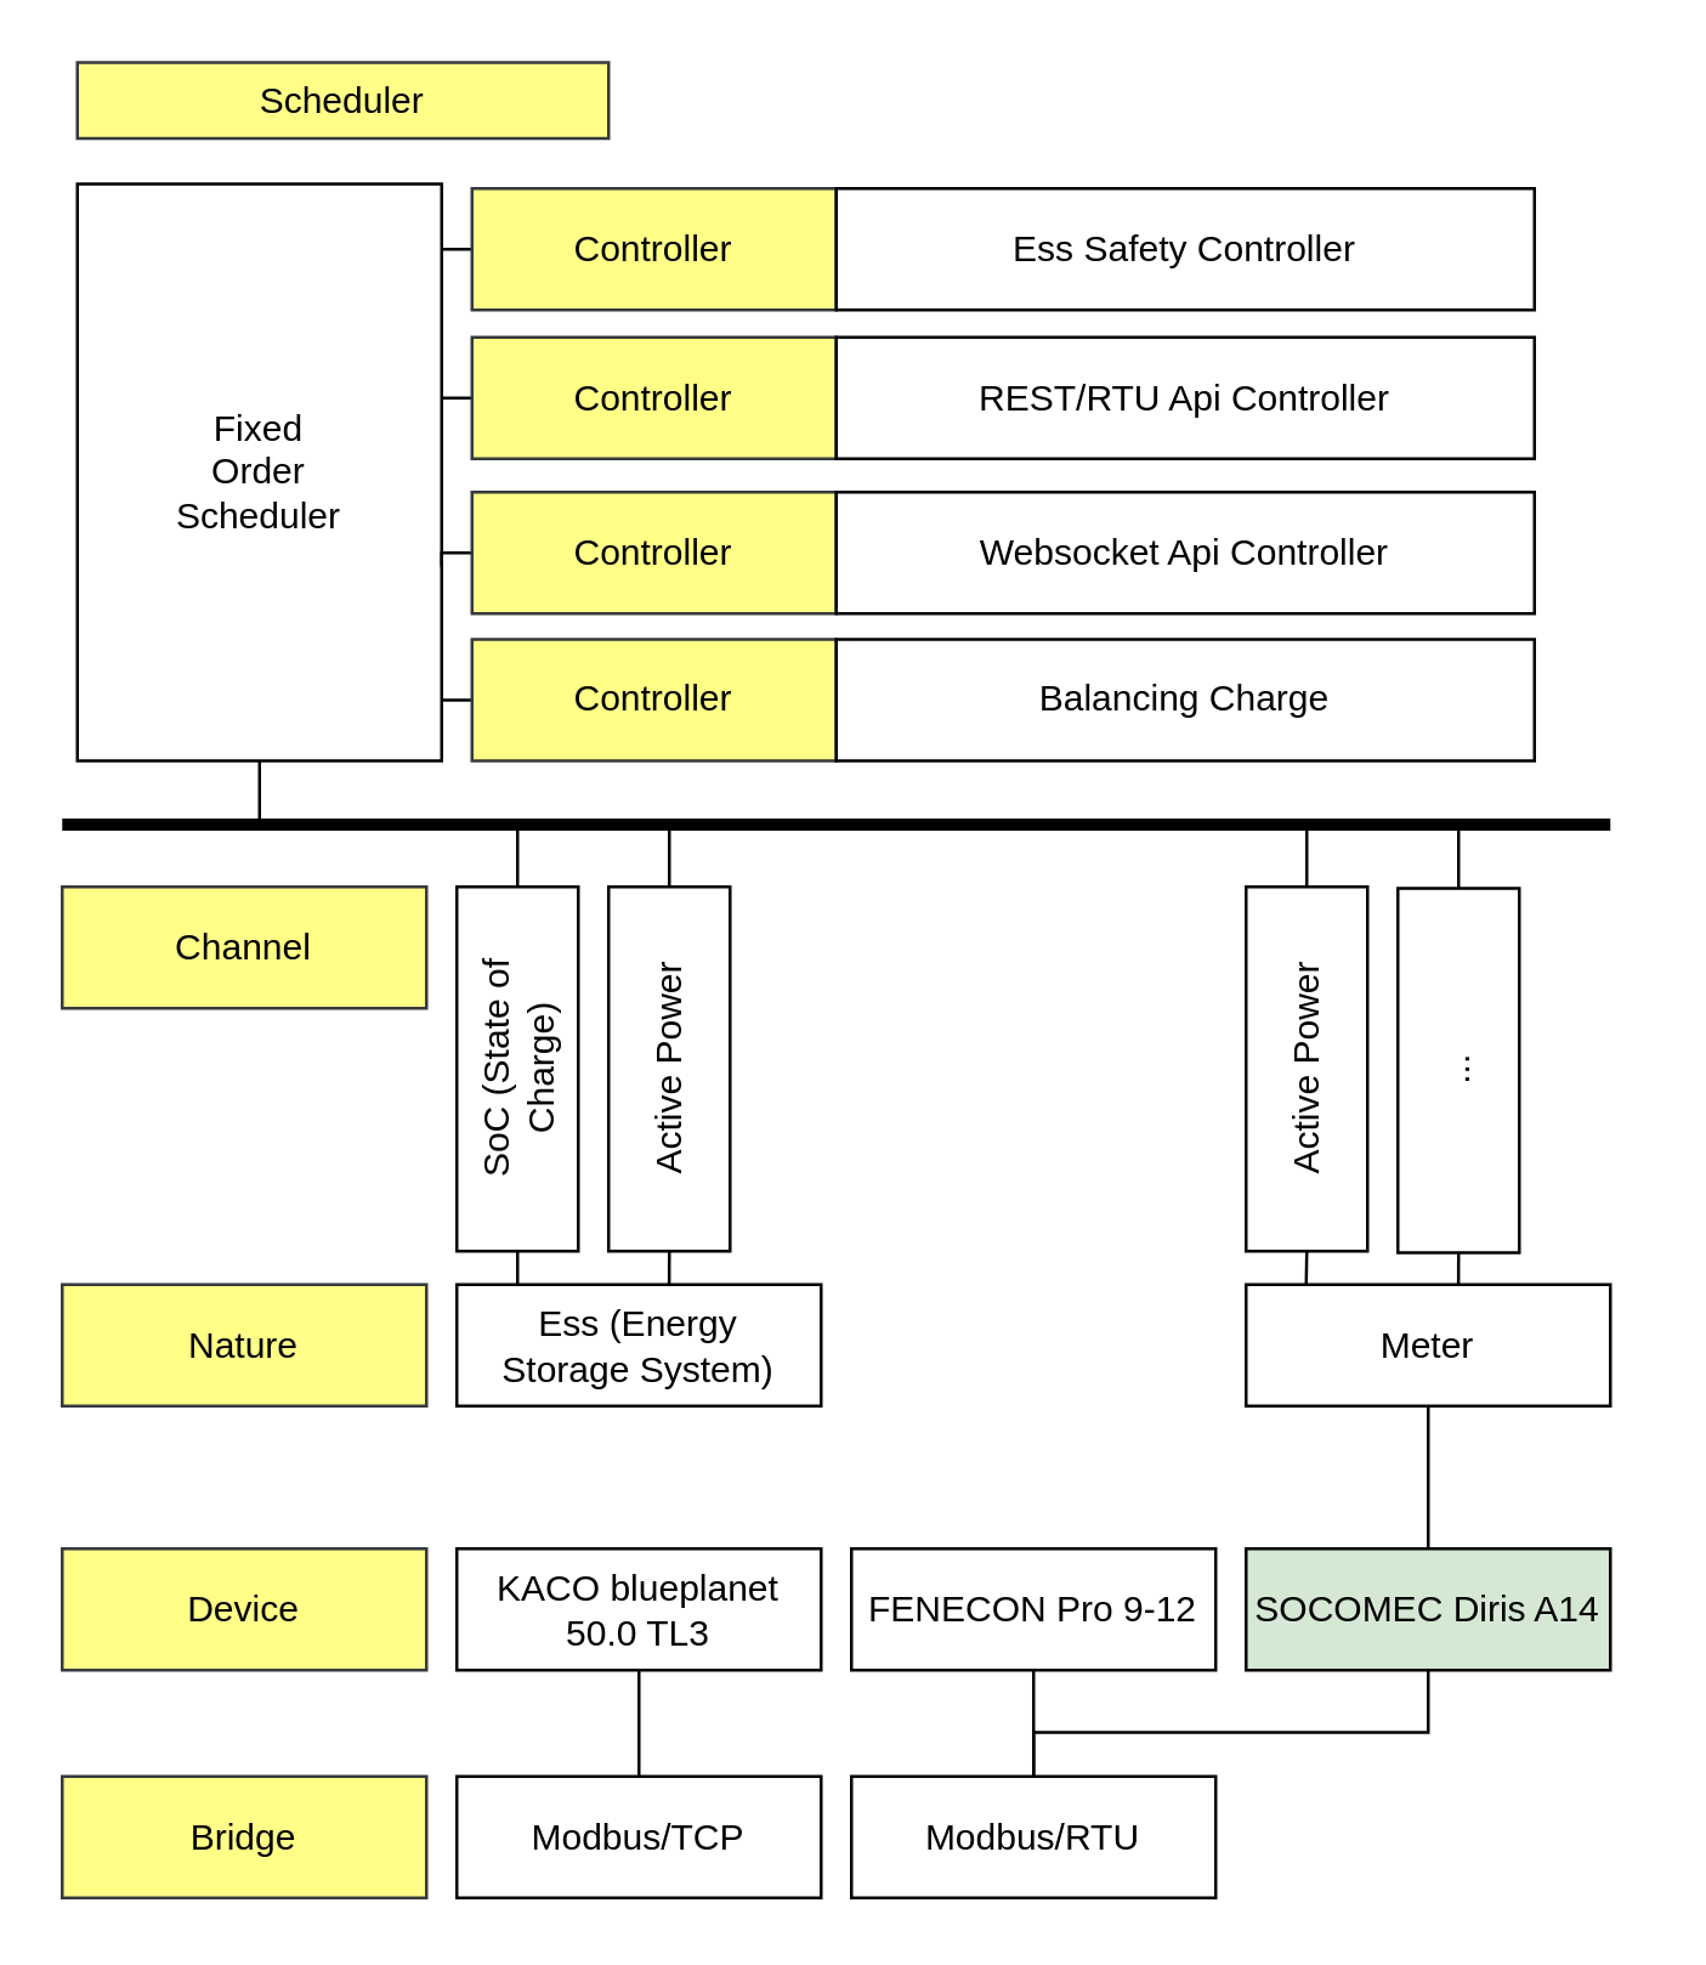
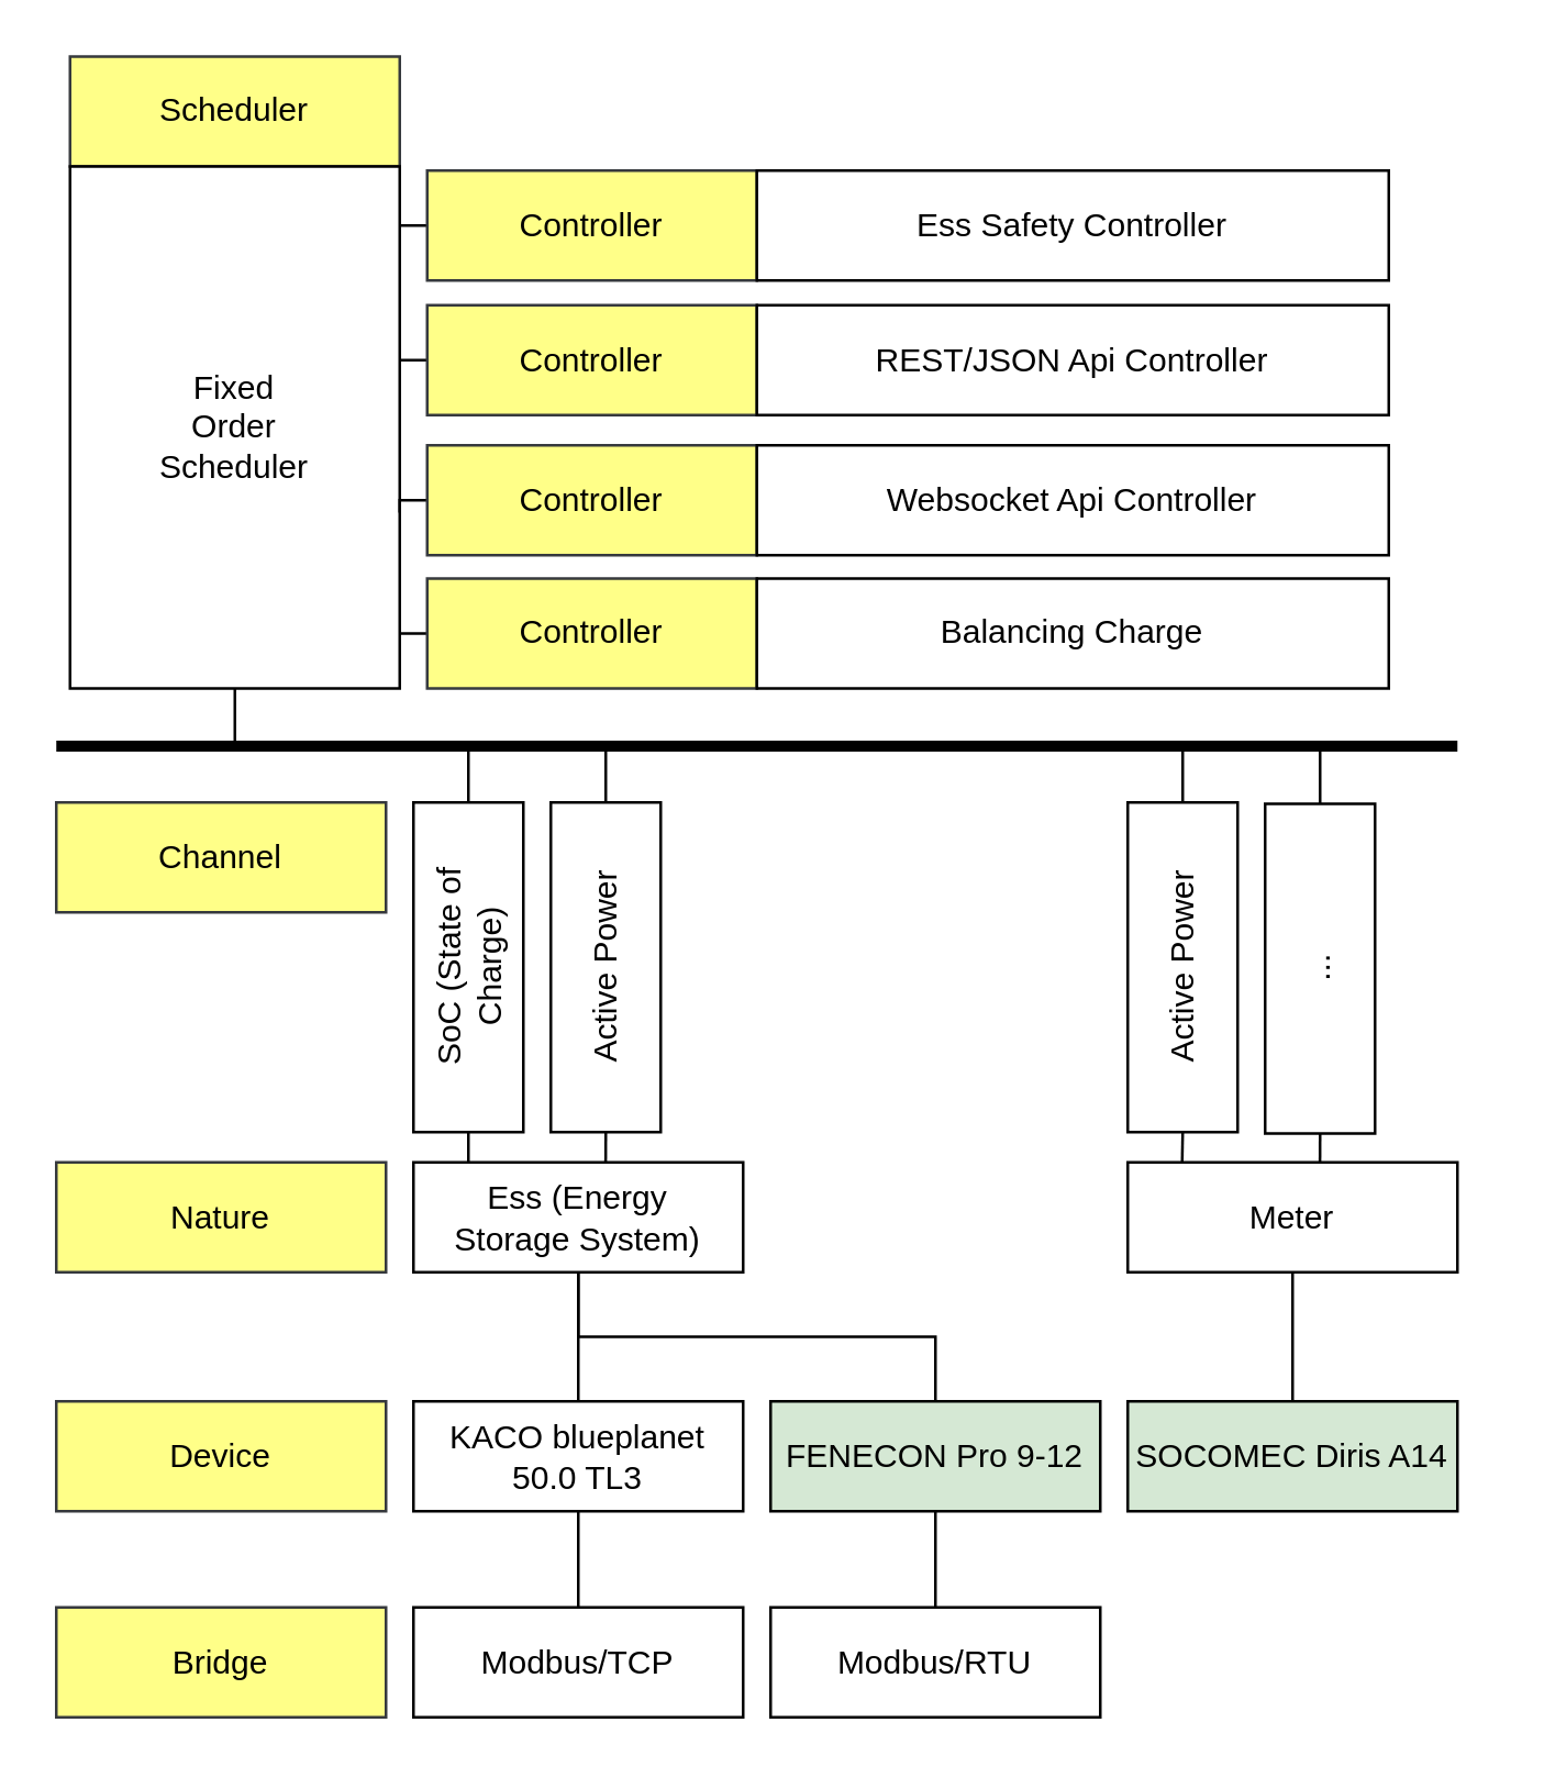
  <mxCell id="0" />
  <mxCell id="1" parent="0" />
- <mxCell id="2" value="Scheduler" style="rounded=0;whiteSpace=wrap;html=1;strokeColor=#36393d;fillColor=#ffff88;fontColor=#000000;" vertex="1" parent="1"><mxGeometry x="25" y="20" width="175" height="25" as="geometry" /></mxCell>
+ <mxCell id="2" value="Scheduler" style="rounded=0;whiteSpace=wrap;html=1;strokeColor=#36393d;fillColor=#ffff88;fontColor=#000000;" vertex="1" parent="1"><mxGeometry x="25" y="20" width="120" height="40" as="geometry" /></mxCell>
  <mxCell id="3" style="edgeStyle=orthogonalEdgeStyle;rounded=0;html=1;exitX=0.5;exitY=1;startArrow=none;startFill=0;endArrow=none;endFill=0;jettySize=auto;orthogonalLoop=1;fontColor=#000000;" edge="1" parent="1" source="4" target="46"><mxGeometry relative="1" as="geometry"><Array as="points"><mxPoint x="85" y="256" /><mxPoint x="85" y="256" /></Array></mxGeometry></mxCell>
  <mxCell id="4" value="Fixed&lt;br&gt;Order&lt;br&gt;Scheduler&lt;br&gt;" style="rounded=0;whiteSpace=wrap;html=1;strokeColor=#000000;fillColor=#ffffff;fontColor=#000000;" vertex="1" parent="1"><mxGeometry x="25" y="60" width="120" height="190" as="geometry" /></mxCell>
  <mxCell id="5" style="edgeStyle=orthogonalEdgeStyle;rounded=0;html=1;exitX=0;exitY=0.5;startArrow=none;startFill=0;endArrow=none;endFill=0;jettySize=auto;orthogonalLoop=1;fontColor=#000000;" edge="1" parent="1" source="6" target="4"><mxGeometry relative="1" as="geometry"><Array as="points"><mxPoint x="150" y="81" /><mxPoint x="150" y="81" /></Array></mxGeometry></mxCell>
  <mxCell id="6" value="Controller" style="rounded=0;whiteSpace=wrap;html=1;strokeColor=#36393d;fillColor=#ffff88;fontColor=#000000;" vertex="1" parent="1"><mxGeometry x="155" y="61.5" width="120" height="40" as="geometry" /></mxCell>
  <mxCell id="7" value="Ess Safety Controller&lt;br&gt;" style="rounded=0;whiteSpace=wrap;html=1;strokeColor=#000000;fillColor=#ffffff;fontColor=#000000;" vertex="1" parent="1"><mxGeometry x="275" y="61.5" width="230" height="40" as="geometry" /></mxCell>
  <mxCell id="8" style="edgeStyle=orthogonalEdgeStyle;rounded=0;html=1;exitX=0;exitY=0.5;entryX=1;entryY=0.367;entryPerimeter=0;startArrow=none;startFill=0;endArrow=none;endFill=0;jettySize=auto;orthogonalLoop=1;fontColor=#000000;" edge="1" parent="1" source="9" target="4"><mxGeometry relative="1" as="geometry" /></mxCell>
  <mxCell id="9" value="Controller" style="rounded=0;whiteSpace=wrap;html=1;strokeColor=#36393d;fillColor=#ffff88;fontColor=#000000;" vertex="1" parent="1"><mxGeometry x="155" y="110.5" width="120" height="40" as="geometry" /></mxCell>
- <mxCell id="10" value="REST/RTU Api Controller&lt;br&gt;" style="rounded=0;whiteSpace=wrap;html=1;strokeColor=#000000;fillColor=#ffffff;fontColor=#000000;" vertex="1" parent="1"><mxGeometry x="275" y="110.5" width="230" height="40" as="geometry" /></mxCell>
+ <mxCell id="10" value="REST/JSON Api Controller&lt;br&gt;" style="rounded=0;whiteSpace=wrap;html=1;strokeColor=#000000;fillColor=#ffffff;fontColor=#000000;" vertex="1" parent="1"><mxGeometry x="275" y="110.5" width="230" height="40" as="geometry" /></mxCell>
  <mxCell id="11" style="edgeStyle=orthogonalEdgeStyle;rounded=0;html=1;exitX=0;exitY=0.5;startArrow=none;startFill=0;endArrow=none;endFill=0;jettySize=auto;orthogonalLoop=1;fontColor=#000000;" edge="1" parent="1" source="12"><mxGeometry relative="1" as="geometry"><mxPoint x="145" y="186" as="targetPoint" /></mxGeometry></mxCell>
  <mxCell id="12" value="Controller" style="rounded=0;whiteSpace=wrap;html=1;strokeColor=#36393d;fillColor=#ffff88;fontColor=#000000;" vertex="1" parent="1"><mxGeometry x="155" y="161.5" width="120" height="40" as="geometry" /></mxCell>
  <mxCell id="13" value="Websocket Api Controller&lt;br&gt;" style="rounded=0;whiteSpace=wrap;html=1;strokeColor=#000000;fillColor=#ffffff;fontColor=#000000;" vertex="1" parent="1"><mxGeometry x="275" y="161.5" width="230" height="40" as="geometry" /></mxCell>
  <mxCell id="14" style="edgeStyle=orthogonalEdgeStyle;rounded=0;html=1;exitX=0;exitY=0.5;entryX=1.003;entryY=0.896;entryPerimeter=0;startArrow=none;startFill=0;endArrow=none;endFill=0;jettySize=auto;orthogonalLoop=1;fontColor=#000000;" edge="1" parent="1" source="15" target="4"><mxGeometry relative="1" as="geometry" /></mxCell>
  <mxCell id="15" value="Controller" style="rounded=0;whiteSpace=wrap;html=1;strokeColor=#36393d;fillColor=#ffff88;fontColor=#000000;" vertex="1" parent="1"><mxGeometry x="155" y="210" width="120" height="40" as="geometry" /></mxCell>
  <mxCell id="16" value="Balancing Charge&lt;br&gt;" style="rounded=0;whiteSpace=wrap;html=1;strokeColor=#000000;fillColor=#ffffff;fontColor=#000000;" vertex="1" parent="1"><mxGeometry x="275" y="210" width="230" height="40" as="geometry" /></mxCell>
  <mxCell id="17" value="Channel" style="rounded=0;whiteSpace=wrap;html=1;strokeColor=#36393d;fillColor=#ffff88;fontColor=#000000;" vertex="1" parent="1"><mxGeometry x="20" y="291.5" width="120" height="40" as="geometry" /></mxCell>
  <mxCell id="18" value="Nature" style="rounded=0;whiteSpace=wrap;html=1;strokeColor=#36393d;fillColor=#ffff88;fontColor=#000000;" vertex="1" parent="1"><mxGeometry x="20" y="422.5" width="120" height="40" as="geometry" /></mxCell>
  <mxCell id="19" value="Ess (Energy &lt;br&gt;Storage System)" style="rounded=0;whiteSpace=wrap;html=1;strokeColor=#000000;fillColor=#ffffff;fontColor=#000000;" vertex="1" parent="1"><mxGeometry x="150" y="422.5" width="120" height="40" as="geometry" /></mxCell>
  <mxCell id="20" value="Meter&lt;br&gt;" style="rounded=0;whiteSpace=wrap;html=1;strokeColor=#000000;fillColor=#ffffff;fontColor=#000000;" vertex="1" parent="1"><mxGeometry x="410" y="422.5" width="120" height="40" as="geometry" /></mxCell>
  <mxCell id="21" value="Device" style="rounded=0;whiteSpace=wrap;html=1;strokeColor=#36393d;fillColor=#ffff88;fontColor=#000000;" vertex="1" parent="1"><mxGeometry x="20" y="509.5" width="120" height="40" as="geometry" /></mxCell>
- <mxCell id="23" value="FENECON Pro 9-12" style="rounded=0;whiteSpace=wrap;html=1;strokeColor=#000000;fillColor=#ffffff;fontColor=#000000;" vertex="1" parent="1"><mxGeometry x="280" y="509.5" width="120" height="40" as="geometry" /></mxCell>
+ <mxCell id="22" style="edgeStyle=orthogonalEdgeStyle;rounded=0;html=1;exitX=0.5;exitY=0;startArrow=none;startFill=0;endArrow=none;endFill=0;jettySize=auto;orthogonalLoop=1;fontColor=#000000;" edge="1" parent="1" source="23" target="19"><mxGeometry relative="1" as="geometry" /></mxCell>
+ <mxCell id="23" value="FENECON Pro 9-12" style="rounded=0;whiteSpace=wrap;html=1;strokeColor=#000000;fillColor=#d5e8d4;fontColor=#000000;" vertex="1" parent="1"><mxGeometry x="280" y="509.5" width="120" height="40" as="geometry" /></mxCell>
+ <mxCell id="24" style="edgeStyle=orthogonalEdgeStyle;rounded=0;html=1;exitX=0.5;exitY=0;startArrow=none;startFill=0;endArrow=none;endFill=0;jettySize=auto;orthogonalLoop=1;fontColor=#000000;" edge="1" parent="1" source="25" target="19"><mxGeometry relative="1" as="geometry" /></mxCell>
  <mxCell id="25" value="KACO&amp;nbsp;blueplanet 50.0 TL3" style="rounded=0;whiteSpace=wrap;html=1;strokeColor=#000000;fillColor=#ffffff;fontColor=#000000;" vertex="1" parent="1"><mxGeometry x="150" y="509.5" width="120" height="40" as="geometry" /></mxCell>
  <mxCell id="26" value="Bridge" style="rounded=0;whiteSpace=wrap;html=1;strokeColor=#36393d;fillColor=#ffff88;fontColor=#000000;" vertex="1" parent="1"><mxGeometry x="20" y="584.5" width="120" height="40" as="geometry" /></mxCell>
  <mxCell id="27" style="edgeStyle=orthogonalEdgeStyle;rounded=0;html=1;exitX=0.5;exitY=0;startArrow=none;startFill=0;endArrow=none;endFill=0;jettySize=auto;orthogonalLoop=1;fontColor=#000000;" edge="1" parent="1" source="29" target="23"><mxGeometry relative="1" as="geometry" /></mxCell>
- <mxCell id="28" style="edgeStyle=orthogonalEdgeStyle;rounded=0;html=1;exitX=0.5;exitY=0;startArrow=none;startFill=0;endArrow=none;endFill=0;jettySize=auto;orthogonalLoop=1;fontColor=#000000;" edge="1" parent="1" source="29" target="33"><mxGeometry relative="1" as="geometry"><Array as="points"><mxPoint x="340" y="570" /><mxPoint x="470" y="570" /></Array></mxGeometry></mxCell>
  <mxCell id="29" value="Modbus/RTU" style="rounded=0;whiteSpace=wrap;html=1;strokeColor=#000000;fillColor=#ffffff;fontColor=#000000;" vertex="1" parent="1"><mxGeometry x="280" y="584.5" width="120" height="40" as="geometry" /></mxCell>
  <mxCell id="30" style="edgeStyle=orthogonalEdgeStyle;rounded=0;html=1;exitX=0.5;exitY=0;startArrow=none;startFill=0;endArrow=none;endFill=0;jettySize=auto;orthogonalLoop=1;fontColor=#000000;" edge="1" parent="1" source="31" target="25"><mxGeometry relative="1" as="geometry" /></mxCell>
  <mxCell id="31" value="Modbus/TCP" style="rounded=0;whiteSpace=wrap;html=1;strokeColor=#000000;fillColor=#ffffff;fontColor=#000000;" vertex="1" parent="1"><mxGeometry x="150" y="584.5" width="120" height="40" as="geometry" /></mxCell>
  <mxCell id="32" style="edgeStyle=orthogonalEdgeStyle;rounded=0;html=1;exitX=0.5;exitY=0;startArrow=none;startFill=0;endArrow=none;endFill=0;jettySize=auto;orthogonalLoop=1;fontColor=#000000;" edge="1" parent="1" source="33" target="20"><mxGeometry relative="1" as="geometry"><mxPoint x="470" y="462.5" as="targetPoint" /></mxGeometry></mxCell>
  <mxCell id="33" value="SOCOMEC Diris A14" style="rounded=0;whiteSpace=wrap;html=1;strokeColor=#000000;fillColor=#d5e8d4;fontColor=#000000;" vertex="1" parent="1"><mxGeometry x="410" y="509.5" width="120" height="40" as="geometry" /></mxCell>
  <mxCell id="34" style="edgeStyle=orthogonalEdgeStyle;rounded=0;html=1;exitX=1;exitY=0.5;startArrow=none;startFill=0;endArrow=none;endFill=0;jettySize=auto;orthogonalLoop=1;fontColor=#000000;" edge="1" parent="1" source="36" target="46"><mxGeometry relative="1" as="geometry"><Array as="points"><mxPoint x="170" y="286" /><mxPoint x="170" y="286" /></Array></mxGeometry></mxCell>
  <mxCell id="35" style="edgeStyle=orthogonalEdgeStyle;rounded=0;html=1;exitX=0;exitY=0.5;startArrow=none;startFill=0;endArrow=none;endFill=0;jettySize=auto;orthogonalLoop=1;fontColor=#000000;" edge="1" parent="1" source="36" target="19"><mxGeometry relative="1" as="geometry"><Array as="points"><mxPoint x="170" y="416" /><mxPoint x="170" y="416" /></Array></mxGeometry></mxCell>
  <mxCell id="36" value="SoC (State of Charge)" style="rounded=0;whiteSpace=wrap;html=1;strokeColor=#000000;fillColor=#ffffff;fontColor=#000000;rotation=-90;" vertex="1" parent="1"><mxGeometry x="110" y="331.5" width="120" height="40" as="geometry" /></mxCell>
  <mxCell id="37" style="edgeStyle=orthogonalEdgeStyle;rounded=0;html=1;exitX=1;exitY=0.5;startArrow=none;startFill=0;endArrow=none;endFill=0;jettySize=auto;orthogonalLoop=1;fontColor=#000000;" edge="1" parent="1" source="39" target="46"><mxGeometry relative="1" as="geometry"><Array as="points"><mxPoint x="220" y="286" /><mxPoint x="220" y="286" /></Array></mxGeometry></mxCell>
  <mxCell id="38" style="edgeStyle=orthogonalEdgeStyle;rounded=0;html=1;exitX=0;exitY=0.5;entryX=0.583;entryY=0.008;entryPerimeter=0;startArrow=none;startFill=0;endArrow=none;endFill=0;jettySize=auto;orthogonalLoop=1;fontColor=#000000;" edge="1" parent="1" source="39" target="19"><mxGeometry relative="1" as="geometry" /></mxCell>
  <mxCell id="39" value="Active Power" style="rounded=0;whiteSpace=wrap;html=1;strokeColor=#000000;fillColor=#ffffff;fontColor=#000000;rotation=-90;" vertex="1" parent="1"><mxGeometry x="160" y="331.5" width="120" height="40" as="geometry" /></mxCell>
  <mxCell id="40" style="edgeStyle=orthogonalEdgeStyle;rounded=0;html=1;exitX=1;exitY=0.5;startArrow=none;startFill=0;endArrow=none;endFill=0;jettySize=auto;orthogonalLoop=1;fontColor=#000000;" edge="1" parent="1" source="42" target="46"><mxGeometry relative="1" as="geometry"><Array as="points"><mxPoint x="430" y="286" /><mxPoint x="430" y="286" /></Array></mxGeometry></mxCell>
  <mxCell id="41" style="edgeStyle=orthogonalEdgeStyle;rounded=0;html=1;exitX=0;exitY=0.5;entryX=0.165;entryY=-0.003;entryPerimeter=0;startArrow=none;startFill=0;endArrow=none;endFill=0;jettySize=auto;orthogonalLoop=1;fontColor=#000000;" edge="1" parent="1" source="42" target="20"><mxGeometry relative="1" as="geometry" /></mxCell>
  <mxCell id="42" value="Active Power" style="rounded=0;whiteSpace=wrap;html=1;strokeColor=#000000;fillColor=#ffffff;fontColor=#000000;rotation=-90;" vertex="1" parent="1"><mxGeometry x="370" y="331.5" width="120" height="40" as="geometry" /></mxCell>
  <mxCell id="43" style="edgeStyle=orthogonalEdgeStyle;rounded=0;html=1;exitX=1;exitY=0.5;startArrow=none;startFill=0;endArrow=none;endFill=0;jettySize=auto;orthogonalLoop=1;fontColor=#000000;" edge="1" parent="1" source="45" target="46"><mxGeometry relative="1" as="geometry"><Array as="points"><mxPoint x="480" y="286" /><mxPoint x="480" y="286" /></Array></mxGeometry></mxCell>
  <mxCell id="44" style="edgeStyle=orthogonalEdgeStyle;rounded=0;html=1;exitX=0;exitY=0.5;entryX=0.583;entryY=-0.003;entryPerimeter=0;startArrow=none;startFill=0;endArrow=none;endFill=0;jettySize=auto;orthogonalLoop=1;fontColor=#000000;" edge="1" parent="1" source="45" target="20"><mxGeometry relative="1" as="geometry" /></mxCell>
  <mxCell id="45" value="..." style="rounded=0;whiteSpace=wrap;html=1;strokeColor=#000000;fillColor=#ffffff;fontColor=#000000;rotation=-90;" vertex="1" parent="1"><mxGeometry x="420" y="332" width="120" height="40" as="geometry" /></mxCell>
  <mxCell id="46" value="" style="line;strokeWidth=4;html=1;perimeter=backbonePerimeter;points=[];outlineConnect=0;rounded=0;shadow=0;glass=0;comic=0;fillColor=#ffffff;fontColor=#000000;" vertex="1" parent="1"><mxGeometry x="20" y="266" width="510" height="10" as="geometry" /></mxCell>
